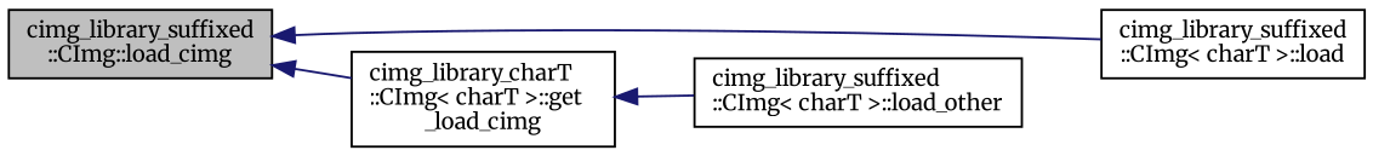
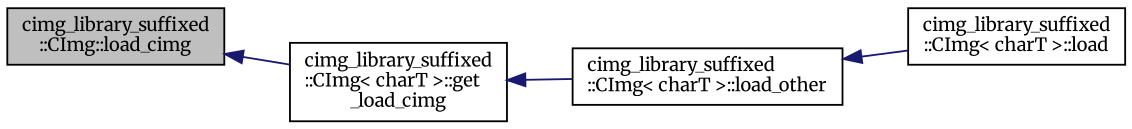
  digraph {
    fontname=Merriweather
    rankdir=LR
    node [color=black fillcolor=white fontname=Merriweather fontsize=10 shape=record style=filled]
    edge [color=midnightblue dir=back fontname=Merriweather fontsize=10 labelfontname=Helvetica labelfontsize=10 style=solid]
    n1 [fillcolor=grey75 fontcolor=black height=0.2 label="cimg_library_suffixed\l::CImg::load_cimg" width=0.4]
    n2 [height=0.2 label="cimg_library_suffixed\l::CImg\< charT \>::load" width=0.4]
-   n3 [height=0.2 label="cimg_library_charT\l::CImg\< charT \>::get\l_load_cimg" width=0.4]
+   n3 [height=0.2 label="cimg_library_suffixed\l::CImg\< charT \>::get\l_load_cimg" width=0.4]
    n4 [height=0.2 label="cimg_library_suffixed\l::CImg\< charT \>::load_other" width=0.4]
-   n1 -> n2
+   n4 -> n2
    n1 -> n3
    n3 -> n4
  }
